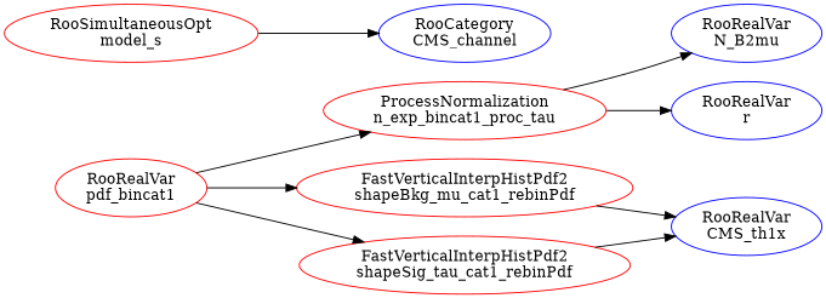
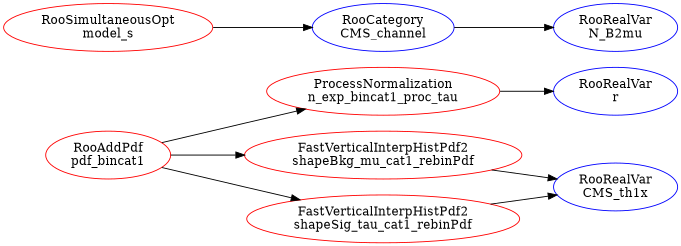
  digraph {
    rankdir=LR
    node [color=red]
    n1 [label="RooSimultaneousOpt\nmodel_s"]
    n2 [color=blue label="RooCategory\nCMS_channel"]
-   n3 [label="RooRealVar\npdf_bincat1"]
+   n3 [label="RooAddPdf\npdf_bincat1"]
    n4 [label="FastVerticalInterpHistPdf2\nshapeBkg_mu_cat1_rebinPdf"]
    n5 [label="FastVerticalInterpHistPdf2\nshapeSig_tau_cat1_rebinPdf"]
    n6 [label="ProcessNormalization\nn_exp_bincat1_proc_tau"]
    n7 [color=blue label="RooRealVar\nCMS_th1x"]
    n8 [color=blue label="RooRealVar\nN_B2mu"]
    n9 [color=blue label="RooRealVar\nr"]
    n1 -> n2
    n3 -> n4
    n3 -> n5
    n3 -> n6
    n4 -> n7
    n5 -> n7
-   n6 -> n8
+   n2 -> n8
    n6 -> n9
  }
